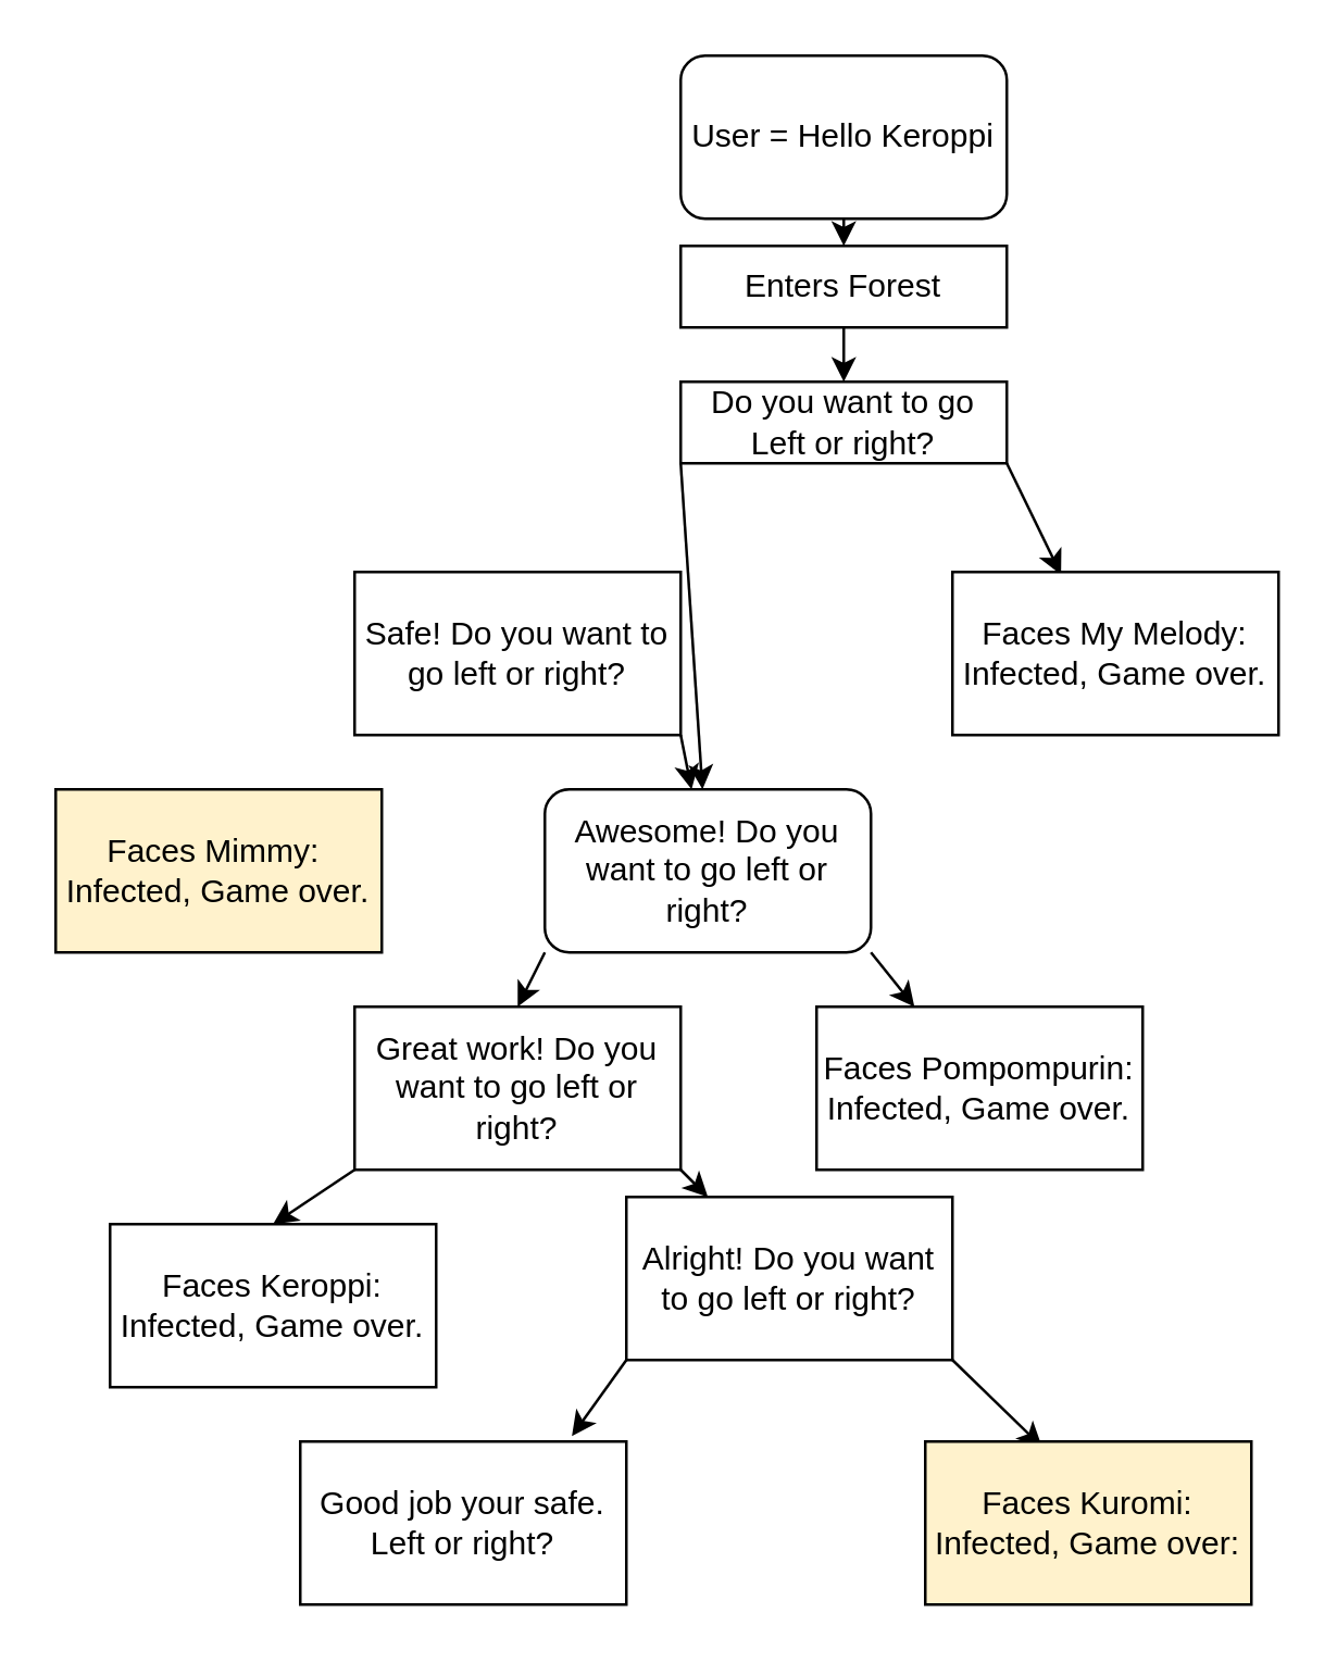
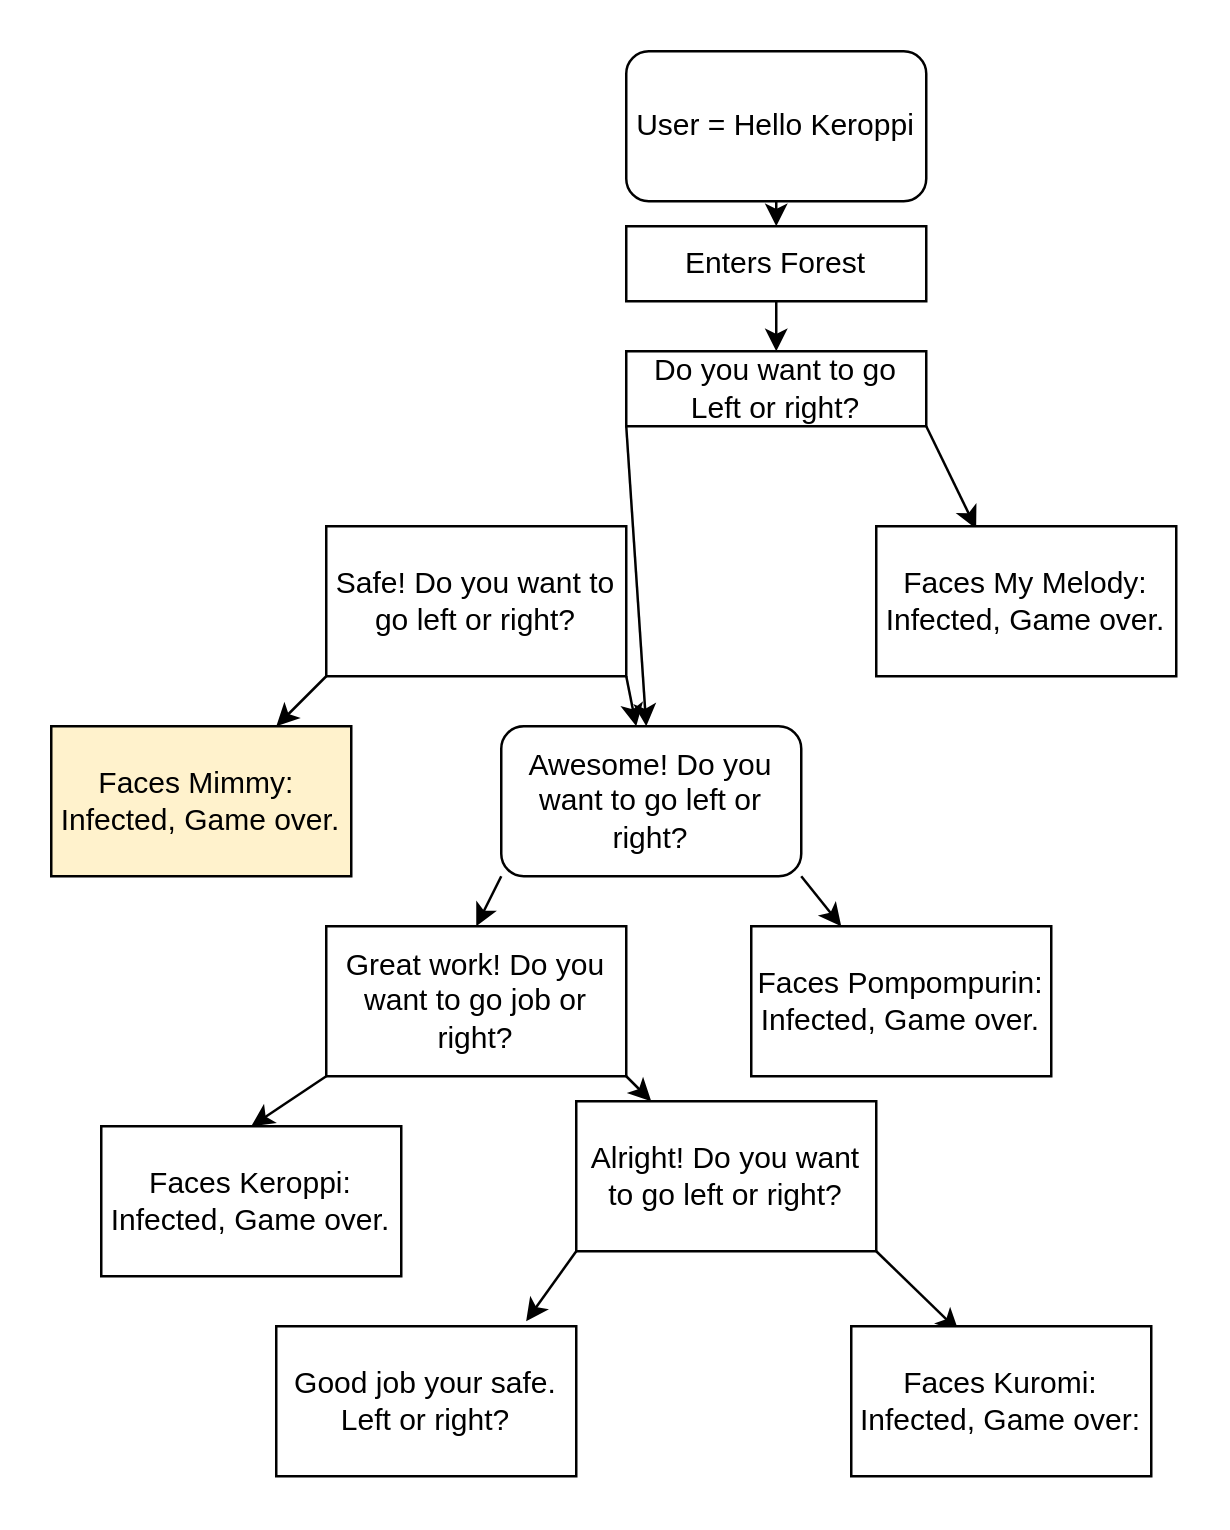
  <mxCell id="0" />
  <mxCell id="1" parent="0" />
  <mxCell id="2" value="User = Hello Keroppi" style="rounded=1;whiteSpace=wrap;html=1;" parent="1" vertex="1"><mxGeometry x="250" y="20" width="120" height="60" as="geometry" /></mxCell>
  <mxCell id="3" value="" style="endArrow=classic;html=1;rounded=0;exitX=0.5;exitY=1;exitDx=0;exitDy=0;" parent="1" source="2" target="4" edge="1"><mxGeometry width="50" height="50" relative="1" as="geometry"><mxPoint x="320" y="440" as="sourcePoint" /><mxPoint x="310" y="200" as="targetPoint" /></mxGeometry></mxCell>
  <mxCell id="4" value="Enters Forest" style="rounded=0;whiteSpace=wrap;html=1;" parent="1" vertex="1"><mxGeometry x="250" y="90" width="120" height="30" as="geometry" /></mxCell>
  <mxCell id="5" value="" style="endArrow=classic;html=1;rounded=0;exitX=0.5;exitY=1;exitDx=0;exitDy=0;" parent="1" source="4" target="6" edge="1"><mxGeometry width="50" height="50" relative="1" as="geometry"><mxPoint x="320" y="440" as="sourcePoint" /><mxPoint x="310" y="230" as="targetPoint" /></mxGeometry></mxCell>
  <mxCell id="6" value="Do you want to go Left or right?" style="rounded=0;whiteSpace=wrap;html=1;" parent="1" vertex="1"><mxGeometry x="250" y="140" width="120" height="30" as="geometry" /></mxCell>
  <mxCell id="7" style="edgeStyle=orthogonalEdgeStyle;rounded=0;orthogonalLoop=1;jettySize=auto;html=1;exitX=0.5;exitY=1;exitDx=0;exitDy=0;" parent="1" source="6" target="6" edge="1"><mxGeometry relative="1" as="geometry" /></mxCell>
  <mxCell id="8" value="" style="endArrow=classic;html=1;rounded=0;exitX=0;exitY=1;exitDx=0;exitDy=0;" parent="1" source="6" edge="1" target="15"><mxGeometry width="50" height="50" relative="1" as="geometry"><mxPoint x="320" y="440" as="sourcePoint" /><mxPoint x="210" y="220" as="targetPoint" /></mxGeometry></mxCell>
  <mxCell id="9" value="" style="endArrow=classic;html=1;rounded=0;exitX=1;exitY=1;exitDx=0;exitDy=0;entryX=0.333;entryY=0.017;entryDx=0;entryDy=0;entryPerimeter=0;" parent="1" source="6" edge="1" target="11"><mxGeometry width="50" height="50" relative="1" as="geometry"><mxPoint x="320" y="440" as="sourcePoint" /><mxPoint x="390" y="220" as="targetPoint" /></mxGeometry></mxCell>
  <mxCell id="10" value="Safe! Do you want to go left or right?" style="rounded=0;whiteSpace=wrap;html=1;" parent="1" vertex="1"><mxGeometry x="130" y="210" width="120" height="60" as="geometry" /></mxCell>
  <mxCell id="11" value="Faces My Melody:&lt;div&gt;Infected, Game over.&lt;/div&gt;" style="rounded=0;whiteSpace=wrap;html=1;" parent="1" vertex="1"><mxGeometry x="350" y="210" width="120" height="60" as="geometry" /></mxCell>
  <mxCell id="12" value="" style="endArrow=classic;html=1;rounded=0;exitX=1;exitY=1;exitDx=0;exitDy=0;" parent="1" source="10" edge="1" target="15"><mxGeometry width="50" height="50" relative="1" as="geometry"><mxPoint x="320" y="440" as="sourcePoint" /><mxPoint x="240" y="320" as="targetPoint" /></mxGeometry></mxCell>
+ <mxCell id="13" value="" style="endArrow=classic;html=1;rounded=0;exitX=0;exitY=1;exitDx=0;exitDy=0;" parent="1" source="10" target="14" edge="1"><mxGeometry width="50" height="50" relative="1" as="geometry"><mxPoint x="150" y="510" as="sourcePoint" /><mxPoint x="60" y="440" as="targetPoint" /></mxGeometry></mxCell>
  <mxCell id="14" value="Faces Mimmy:&amp;nbsp;&lt;div&gt;Infected, Game over.&lt;/div&gt;" style="rounded=0;whiteSpace=wrap;html=1;fillColor=#fff2cc;" parent="1" vertex="1"><mxGeometry x="20" y="290" width="120" height="60" as="geometry" /></mxCell>
  <mxCell id="15" value="Awesome! Do you want to go left or right?" style="whiteSpace=wrap;html=1;rounded=1;" parent="1" vertex="1"><mxGeometry x="200" y="290" width="120" height="60" as="geometry" /></mxCell>
  <mxCell id="16" value="" style="endArrow=classic;html=1;rounded=0;exitX=1;exitY=1;exitDx=0;exitDy=0;" parent="1" source="15" target="18" edge="1"><mxGeometry width="50" height="50" relative="1" as="geometry"><mxPoint x="350" y="580" as="sourcePoint" /><mxPoint x="360" y="550" as="targetPoint" /><Array as="points" /></mxGeometry></mxCell>
  <mxCell id="17" value="" style="endArrow=classic;html=1;rounded=0;exitX=0;exitY=1;exitDx=0;exitDy=0;entryX=0.5;entryY=0;entryDx=0;entryDy=0;" parent="1" source="15" target="19" edge="1"><mxGeometry width="50" height="50" relative="1" as="geometry"><mxPoint x="220" y="500" as="sourcePoint" /><mxPoint x="200" y="540" as="targetPoint" /></mxGeometry></mxCell>
  <mxCell id="18" value="Faces Pompompurin:&lt;div&gt;Infected, Game over.&lt;/div&gt;" style="rounded=0;whiteSpace=wrap;html=1;" parent="1" vertex="1"><mxGeometry x="300" y="370" width="120" height="60" as="geometry" /></mxCell>
- <mxCell id="19" value="Great work! Do you want to go left or right?" style="rounded=0;whiteSpace=wrap;html=1;" parent="1" vertex="1"><mxGeometry x="130" y="370" width="120" height="60" as="geometry" /></mxCell>
+ <mxCell id="19" value="Great work! Do you want to go job or right?" style="rounded=0;whiteSpace=wrap;html=1;" parent="1" vertex="1"><mxGeometry x="130" y="370" width="120" height="60" as="geometry" /></mxCell>
  <mxCell id="20" value="" style="endArrow=classic;html=1;rounded=0;exitX=0;exitY=1;exitDx=0;exitDy=0;entryX=0.5;entryY=0;entryDx=0;entryDy=0;entryPerimeter=0;" parent="1" source="19" target="23" edge="1"><mxGeometry width="50" height="50" relative="1" as="geometry"><mxPoint x="120" y="510" as="sourcePoint" /><mxPoint x="100" y="570" as="targetPoint" /></mxGeometry></mxCell>
  <mxCell id="21" value="" style="endArrow=classic;html=1;rounded=0;exitX=1;exitY=1;exitDx=0;exitDy=0;" parent="1" source="19" target="22" edge="1"><mxGeometry width="50" height="50" relative="1" as="geometry"><mxPoint x="240" y="540" as="sourcePoint" /><mxPoint x="250" y="570" as="targetPoint" /><Array as="points" /></mxGeometry></mxCell>
  <mxCell id="22" value="Alright! Do you want to go left or right?" style="rounded=0;whiteSpace=wrap;html=1;" parent="1" vertex="1"><mxGeometry x="230" y="440" width="120" height="60" as="geometry" /></mxCell>
  <mxCell id="23" value="Faces Keroppi: Infected, Game over." style="rounded=0;whiteSpace=wrap;html=1;" parent="1" vertex="1"><mxGeometry x="40" y="450" width="120" height="60" as="geometry" /></mxCell>
  <mxCell id="24" value="" style="endArrow=classic;html=1;rounded=0;exitX=1;exitY=1;exitDx=0;exitDy=0;entryX=0.358;entryY=0.033;entryDx=0;entryDy=0;entryPerimeter=0;" parent="1" edge="1" target="25" source="22"><mxGeometry width="50" height="50" relative="1" as="geometry"><mxPoint x="330" y="570" as="sourcePoint" /><mxPoint x="340" y="600" as="targetPoint" /></mxGeometry></mxCell>
- <mxCell id="25" value="Faces Kuromi: Infected, Game over:" style="rounded=0;whiteSpace=wrap;html=1;fillColor=#fff2cc;" parent="1" vertex="1"><mxGeometry x="340" y="530" width="120" height="60" as="geometry" /></mxCell>
+ <mxCell id="25" value="Faces Kuromi: Infected, Game over:" style="rounded=0;whiteSpace=wrap;html=1;" parent="1" vertex="1"><mxGeometry x="340" y="530" width="120" height="60" as="geometry" /></mxCell>
  <mxCell id="26" value="Good job your safe. Left or right?" style="rounded=0;whiteSpace=wrap;html=1;" parent="1" vertex="1"><mxGeometry x="110" y="530" width="120" height="60" as="geometry" /></mxCell>
  <mxCell id="27" value="" style="endArrow=classic;html=1;rounded=0;exitX=1;exitY=1;exitDx=0;exitDy=0;entryX=0.833;entryY=-0.033;entryDx=0;entryDy=0;entryPerimeter=0;" edge="1" parent="1" target="26"><mxGeometry width="50" height="50" relative="1" as="geometry"><mxPoint x="230" y="500" as="sourcePoint" /><mxPoint x="200" y="530" as="targetPoint" /></mxGeometry></mxCell>
